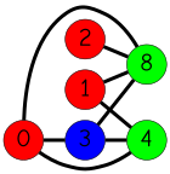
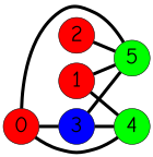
  graph {
    splines=true
    rankdir=LR
    fontname="Comic Neue"
    node [color=black fillcolor=red fixedsize=true fontname="Comic Neue" fontsize=42 penwidth=1 shape=circle style=filled]
    edge [color=black penwidth=6 style=bold fontname="Comic Neue"]
    0 [height=0.91667 width=0.91667]
    3 [fillcolor=blue height=0.91667 width=0.91667]
    4 [fillcolor=green height=0.91667 width=0.91667]
-   5 [fillcolor=green height=0.91667 label=8 width=0.91667]
+   5 [fillcolor=green height=0.91667 width=0.91667]
    1 [height=0.91667 width=0.91667]
    2 [height=0.91667 width=0.91667]
    0 -- 3
    0 -- 4
    0 -- 5
    3 -- 4
    3 -- 5
    1 -- 4
    1 -- 5
    2 -- 5
  }
